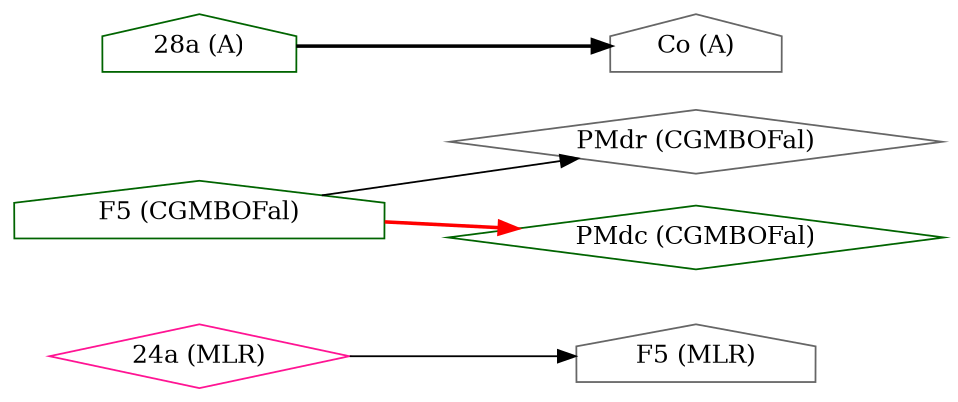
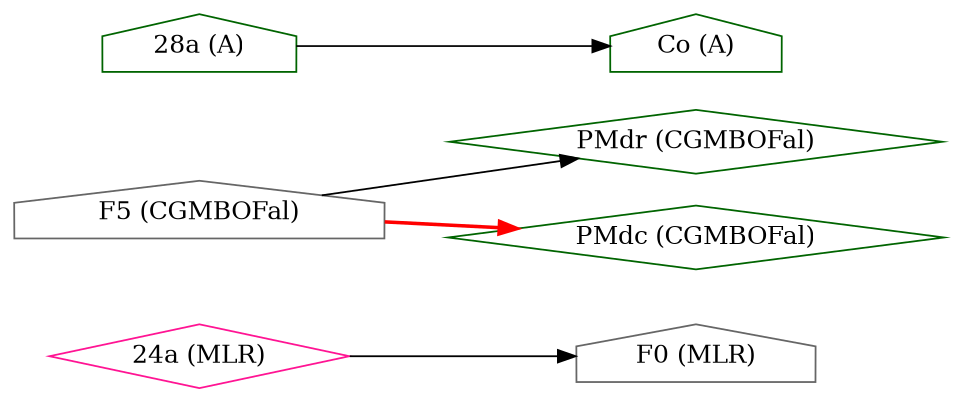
  digraph {
    rankdir=LR
    node [color=darkgreen shape=house]
    edge [color=black style=solid]
-   "F5 (MLR)" [color=gray40]
-   "F5 (CGMBOFal)"
+   "F5 (MLR)" [color=gray40 label="F0 (MLR)"]
+   "F5 (CGMBOFal)" [color=gray40]
    "24a (MLR)" [color=deeppink shape=diamond]
    "28a (A)"
-   "PMdr (CGMBOFal)" [color=gray40 shape=diamond]
-   "Co (A)" [color=gray40]
+   "PMdr (CGMBOFal)" [shape=diamond]
+   "Co (A)"
    "PMdc (CGMBOFal)" [shape=diamond]
    subgraph sub_1 {
      "F5 (MLR)"
      "F5 (CGMBOFal)"
    }
    subgraph sub_2 {
      "24a (MLR)"
    }
    subgraph sub_3 {
      "28a (A)"
    }
    subgraph sub_4 {
      "PMdr (CGMBOFal)"
    }
    subgraph sub_5 {
      "Co (A)"
    }
    subgraph sub_6 {
      "PMdc (CGMBOFal)"
    }
    "F5 (CGMBOFal)" -> "PMdr (CGMBOFal)"
    "F5 (CGMBOFal)" -> "PMdc (CGMBOFal)" [color=red style=bold]
    "24a (MLR)" -> "F5 (MLR)"
-   "28a (A)" -> "Co (A)" [style=bold]
+   "28a (A)" -> "Co (A)"
  }
